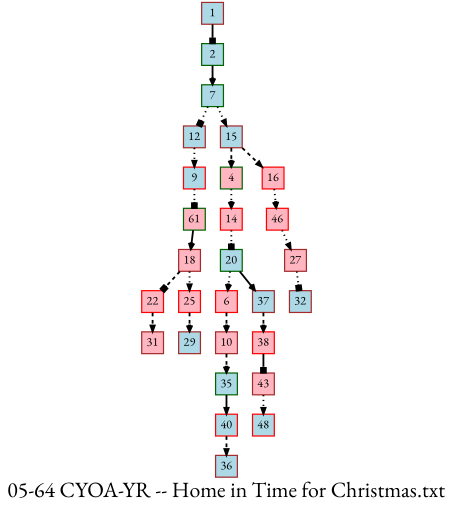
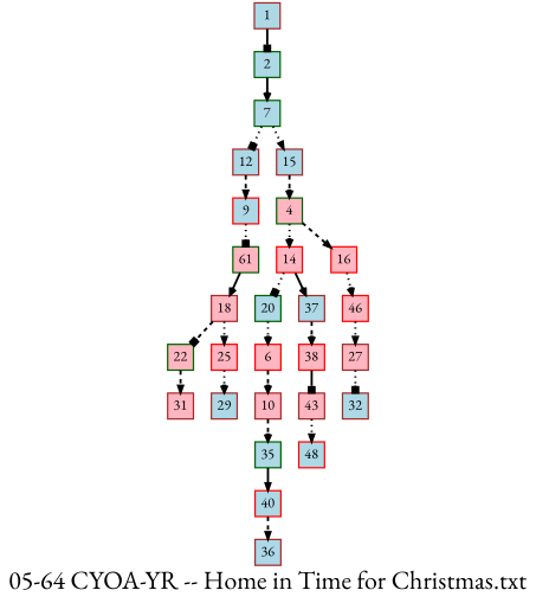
  digraph {
    fontname="EB Garamond"
    fontsize=36
    label="05-64 CYOA-YR -- Home in Time for Christmas.txt"
    nodesep=0.35
    ordering=out
    rankdir=TB
    ranksep=0.45
    node [color=brown fillcolor=lightblue fixedsize=true fontname="EB Garamond" fontsize=20 labelfloat=true margin="0,0" penwidth=2 regular=true shape=rect style=filled]
    edge [arrowhead=vee fontname="EB Garamond" fontsize=12 labelfloat=true penwidth=3 style=dotted]
    1
    2 [color=darkgreen]
    7 [color=darkgreen]
    12
    15
    9 [color=red]
    4 [color=darkgreen fillcolor=lightpink]
    14 [color=red fillcolor=lightpink]
    16 [color=red fillcolor=lightpink]
    20 [color=darkgreen]
    46 [color=red fillcolor=lightpink]
    6 [color=red fillcolor=lightpink]
    37
    27 [fillcolor=lightpink]
    10 [fillcolor=lightpink]
    35 [color=darkgreen]
    40 [color=red]
    n18 [color=darkgreen fillcolor=lightpink label=61]
    18 [fillcolor=lightpink]
-   22 [color=red fillcolor=lightpink]
+   22 [color=darkgreen fillcolor=lightpink]
    25 [color=red fillcolor=lightpink]
    36
    38 [color=red fillcolor=lightpink]
    32
    31 [fillcolor=lightpink]
    29
    43 [fillcolor=lightpink]
    48 [color=red]
    1 -> 2 [arrowhead=box style=solid]
    2 -> 7 [style=solid]
    7 -> 12 [arrowhead=box]
    7 -> 15 [arrowhead=normal]
-   12 -> 9 [arrowhead=normal]
+   12 -> 9 [arrowhead=normal style=dashed]
    15 -> 4 [style=dashed]
    9 -> n18 [arrowhead=box]
    4 -> 14
-   15 -> 16 [arrowhead=normal style=dashed]
+   4 -> 16 [arrowhead=normal style=dashed]
    14 -> 20 [arrowhead=box]
    16 -> 46
    20 -> 6
-   20 -> 37 [style=solid]
+   14 -> 37 [style=solid]
    46 -> 27 [arrowhead=normal]
    6 -> 10 [style=dashed]
    37 -> 38 [style=dashed]
    27 -> 32 [arrowhead=box]
    10 -> 35 [style=dashed]
    35 -> 40 [arrowhead=normal style=solid]
    40 -> 36 [arrowhead=normal style=dashed]
    n18 -> 18 [style=solid]
    18 -> 22 [arrowhead=box style=dashed]
    18 -> 25 [arrowhead=normal]
    22 -> 31 [arrowhead=normal style=dashed]
-   25 -> 29 [style=dashed]
+   25 -> 29
    38 -> 43 [arrowhead=box style=solid]
    43 -> 48 [arrowhead=normal]
  }
